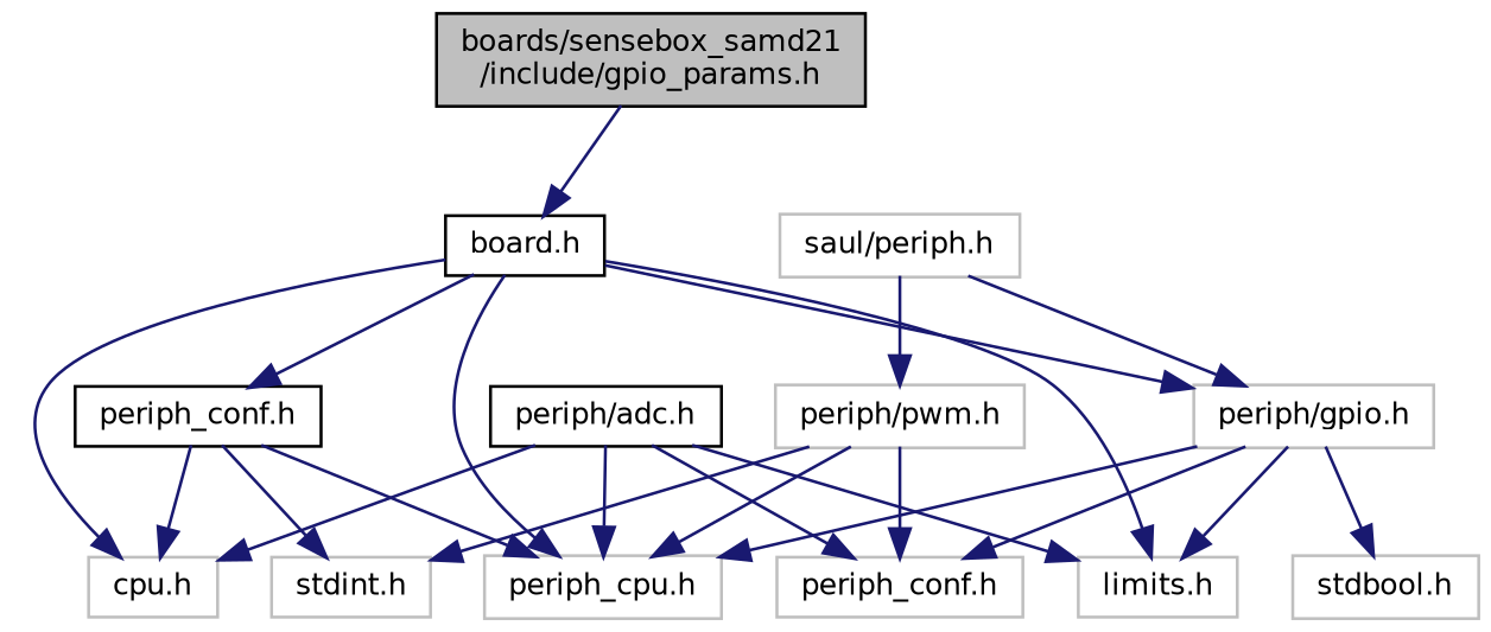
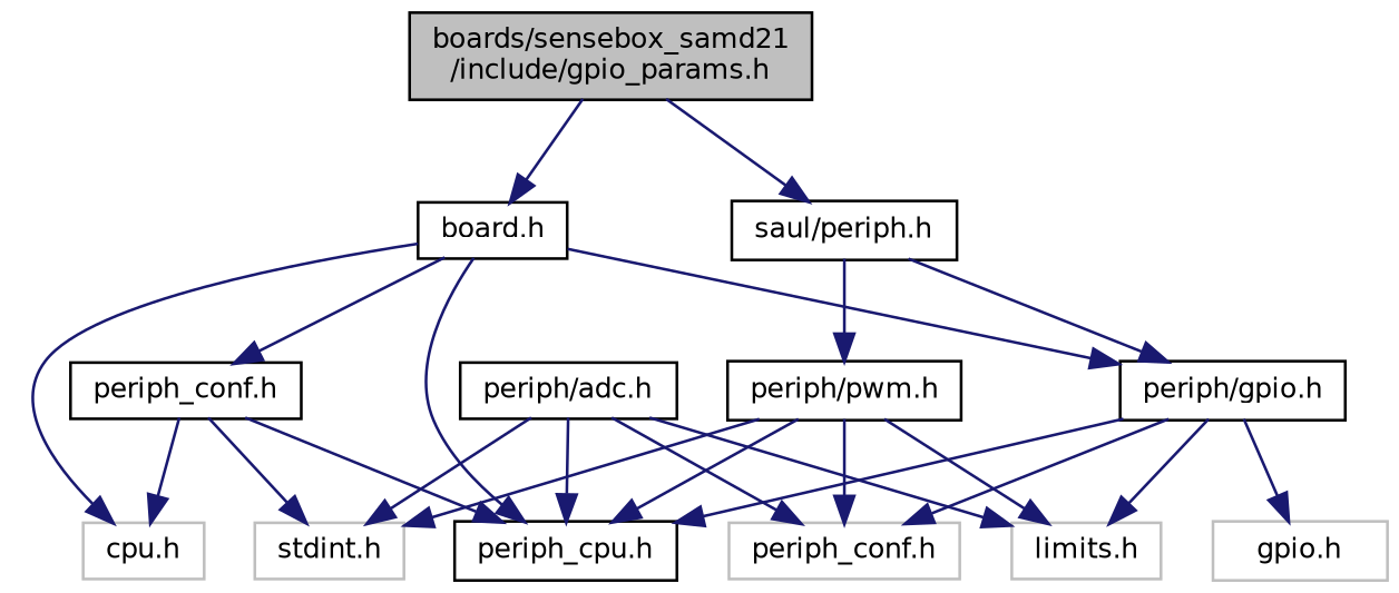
  digraph {
    node [color=black fillcolor=white fontname=Helvetica fontsize=10 shape=record style=filled]
    edge [color=midnightblue fontname=Helvetica fontsize=10 labelfontname=Helvetica labelfontsize=10 style=solid]
    n1 [fillcolor=grey75 fontcolor=black height=0.2 label="boards/sensebox_samd21\l/include/gpio_params.h" width=0.4]
    n2 [height=0.2 label="board.h" width=0.4]
-   n3 [color=grey75 height=0.2 label="saul/periph.h" width=0.4]
+   n3 [height=0.2 label="saul/periph.h" width=0.4]
    n4 [color=grey75 height=0.2 label="cpu.h" width=0.4]
    n5 [height=0.2 label="periph_conf.h" width=0.4]
-   n6 [color=grey75 height=0.2 label="periph_cpu.h" width=0.4]
-   n7 [color=grey75 height=0.2 label="periph/gpio.h" width=0.4]
-   n8 [color=grey75 height=0.2 label="periph/pwm.h" width=0.4]
+   n6 [height=0.2 label="periph_cpu.h" width=0.4]
+   n7 [height=0.2 label="periph/gpio.h" width=0.4]
+   n8 [height=0.2 label="periph/pwm.h" width=0.4]
    n9 [color=grey75 height=0.2 label="stdint.h" width=0.4]
    n10 [color=grey75 height=0.2 label="limits.h" width=0.4]
-   n11 [color=grey75 height=0.2 label="stdbool.h" width=0.4]
+   n11 [color=grey75 height=0.2 label="gpio.h" width=0.4]
    n12 [color=grey75 height=0.2 label="periph_conf.h" width=0.4]
    n13 [height=0.2 label="periph/adc.h" width=0.4]
    n1 -> n2
+   n1 -> n3
    n2 -> n4
    n2 -> n5
    n2 -> n6
    n2 -> n7
    n3 -> n7
    n3 -> n8
    n5 -> n4
    n5 -> n6
    n5 -> n9
    n7 -> n6
    n7 -> n10
    n7 -> n11
    n7 -> n12
    n8 -> n6
    n8 -> n9
-   n2 -> n10
+   n8 -> n10
    n8 -> n12
    n13 -> n6
-   n13 -> n4
+   n13 -> n9
    n13 -> n10
    n13 -> n12
  }
